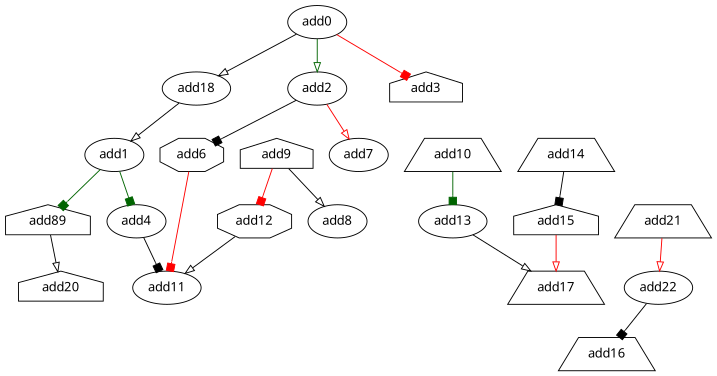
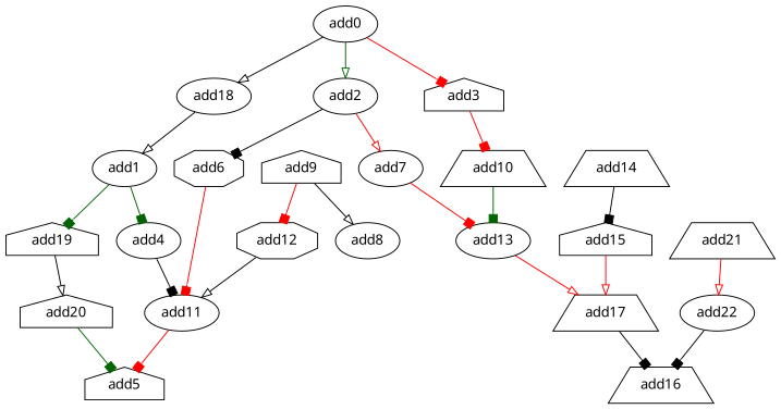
  digraph {
    fontname="Noto Sans"
    node [fontname="Noto Sans" opcode=add shape=ellipse]
    edge [arrowhead=box color=red fontname="Noto Sans"]
    add0
    add2
    add3 [shape=house]
    add18
    add6 [shape=octagon]
    add7
    add10 [shape=trapezium]
    add1
    add4
-   add19 [shape=house label=add89]
+   add19 [shape=house]
    add11
    add20 [shape=house]
    add13
+   add5 [shape=house]
    add12 [shape=octagon]
    add17 [shape=trapezium]
    add16 [shape=trapezium]
    add9 [shape=house]
    add8
    add14 [shape=trapezium]
    add15 [shape=house]
    add21 [shape=trapezium]
    add22
    add0 -> add2 [arrowhead=onormal color=darkgreen]
    add0 -> add3
    add0 -> add18 [arrowhead=onormal color=black]
    add2 -> add6 [color=black]
    add2 -> add7 [arrowhead=onormal]
+   add3 -> add10
    add18 -> add1 [arrowhead=onormal color=black]
    add6 -> add11
+   add7 -> add13
    add10 -> add13 [color=darkgreen]
    add1 -> add4 [color=darkgreen]
    add1 -> add19 [color=darkgreen]
    add4 -> add11 [color=black]
    add19 -> add20 [arrowhead=onormal color=black]
-   add13 -> add17 [arrowhead=onormal color=black]
+   add11 -> add5
+   add20 -> add5 [color=darkgreen]
+   add13 -> add17 [arrowhead=onormal]
    add12 -> add11 [arrowhead=onormal color=black]
+   add17 -> add16 [color=black]
    add9 -> add12
    add9 -> add8 [arrowhead=onormal color=black]
    add14 -> add15 [color=black]
    add15 -> add17 [arrowhead=onormal]
    add21 -> add22 [arrowhead=onormal]
    add22 -> add16 [color=black]
  }
